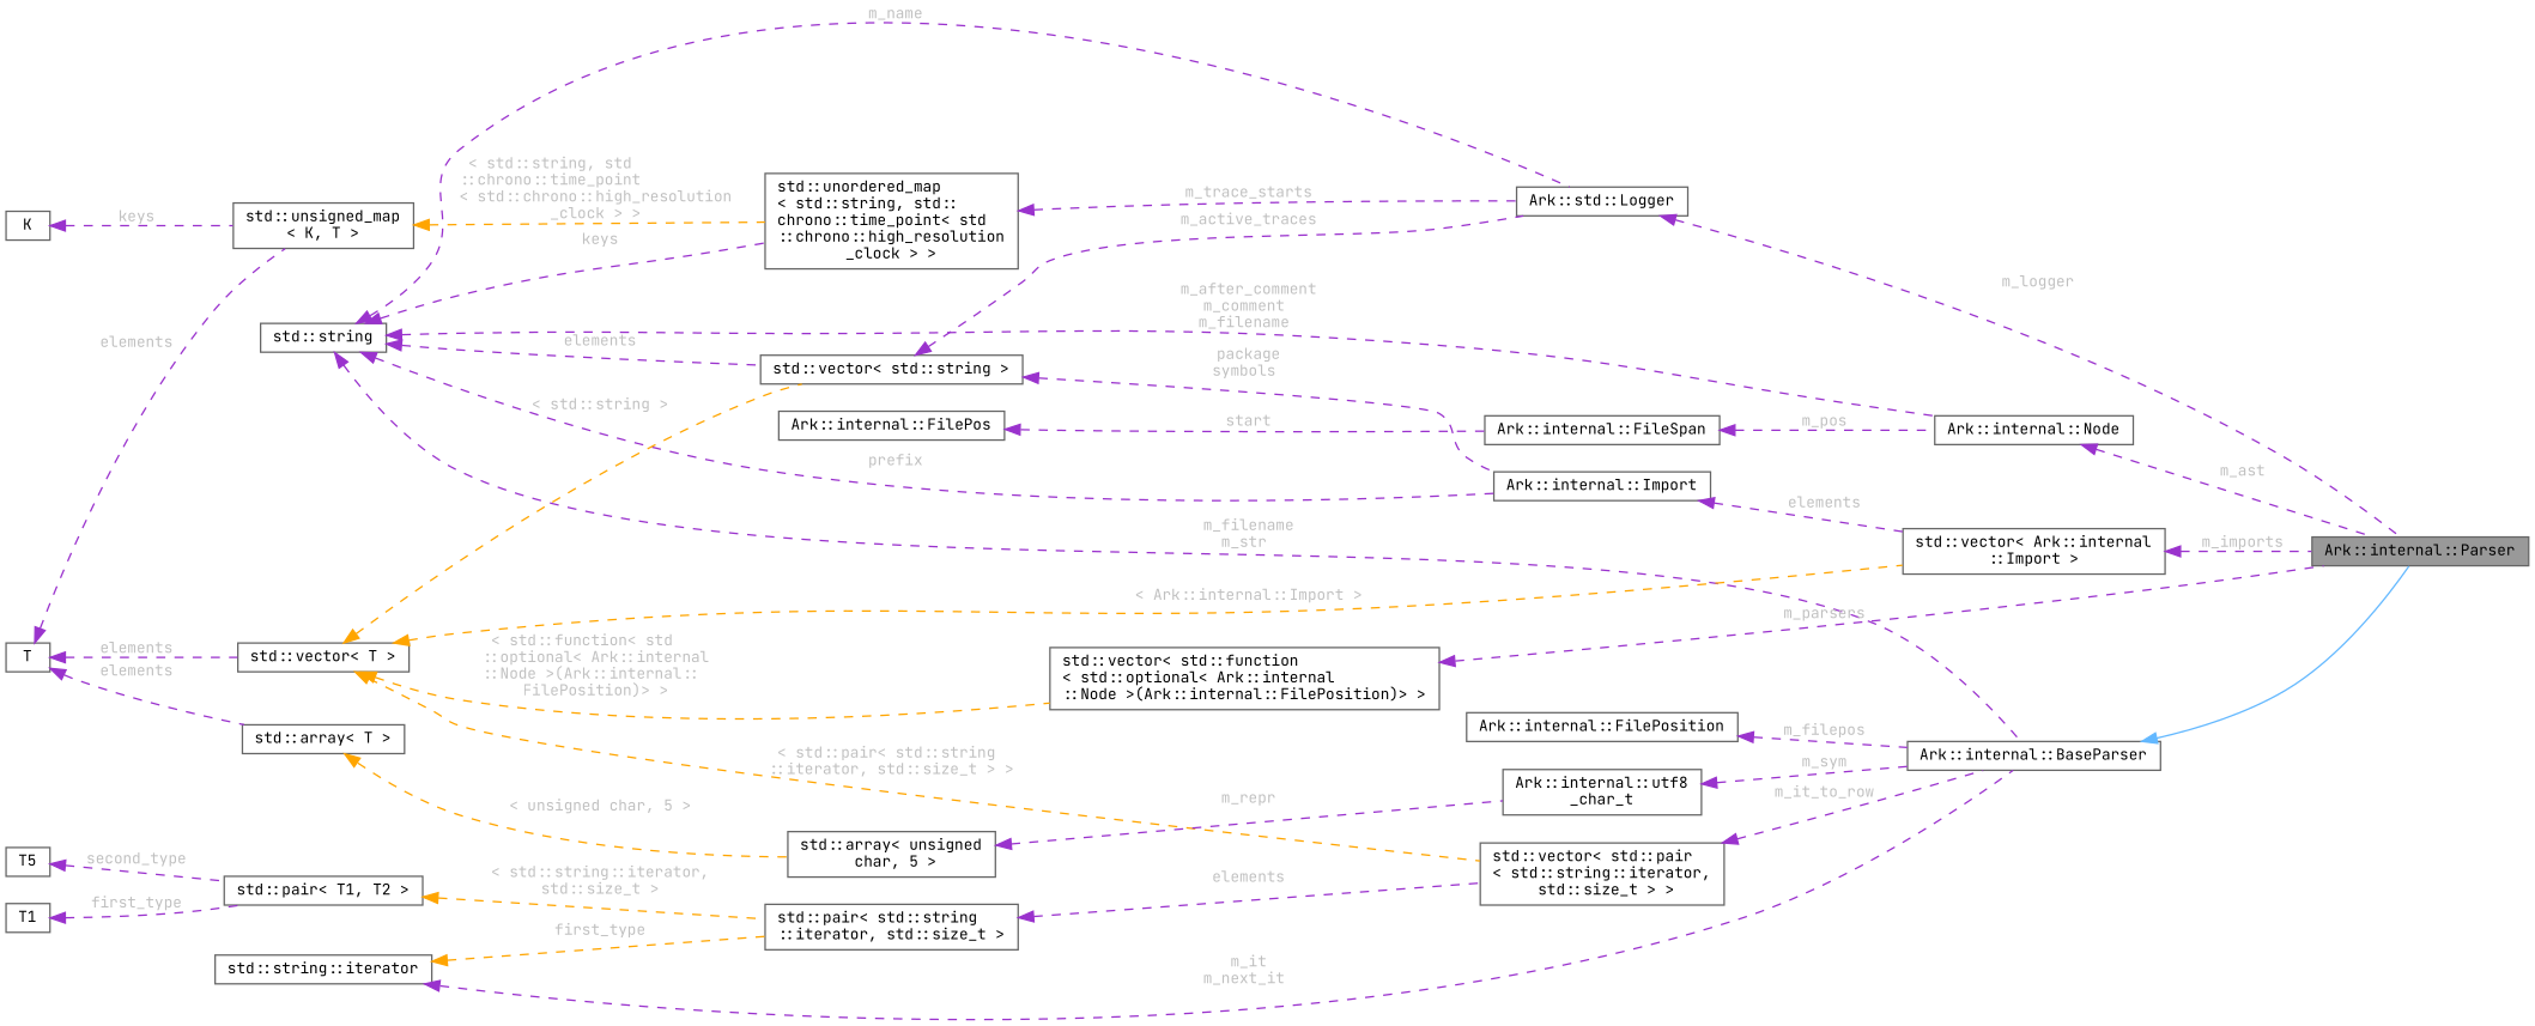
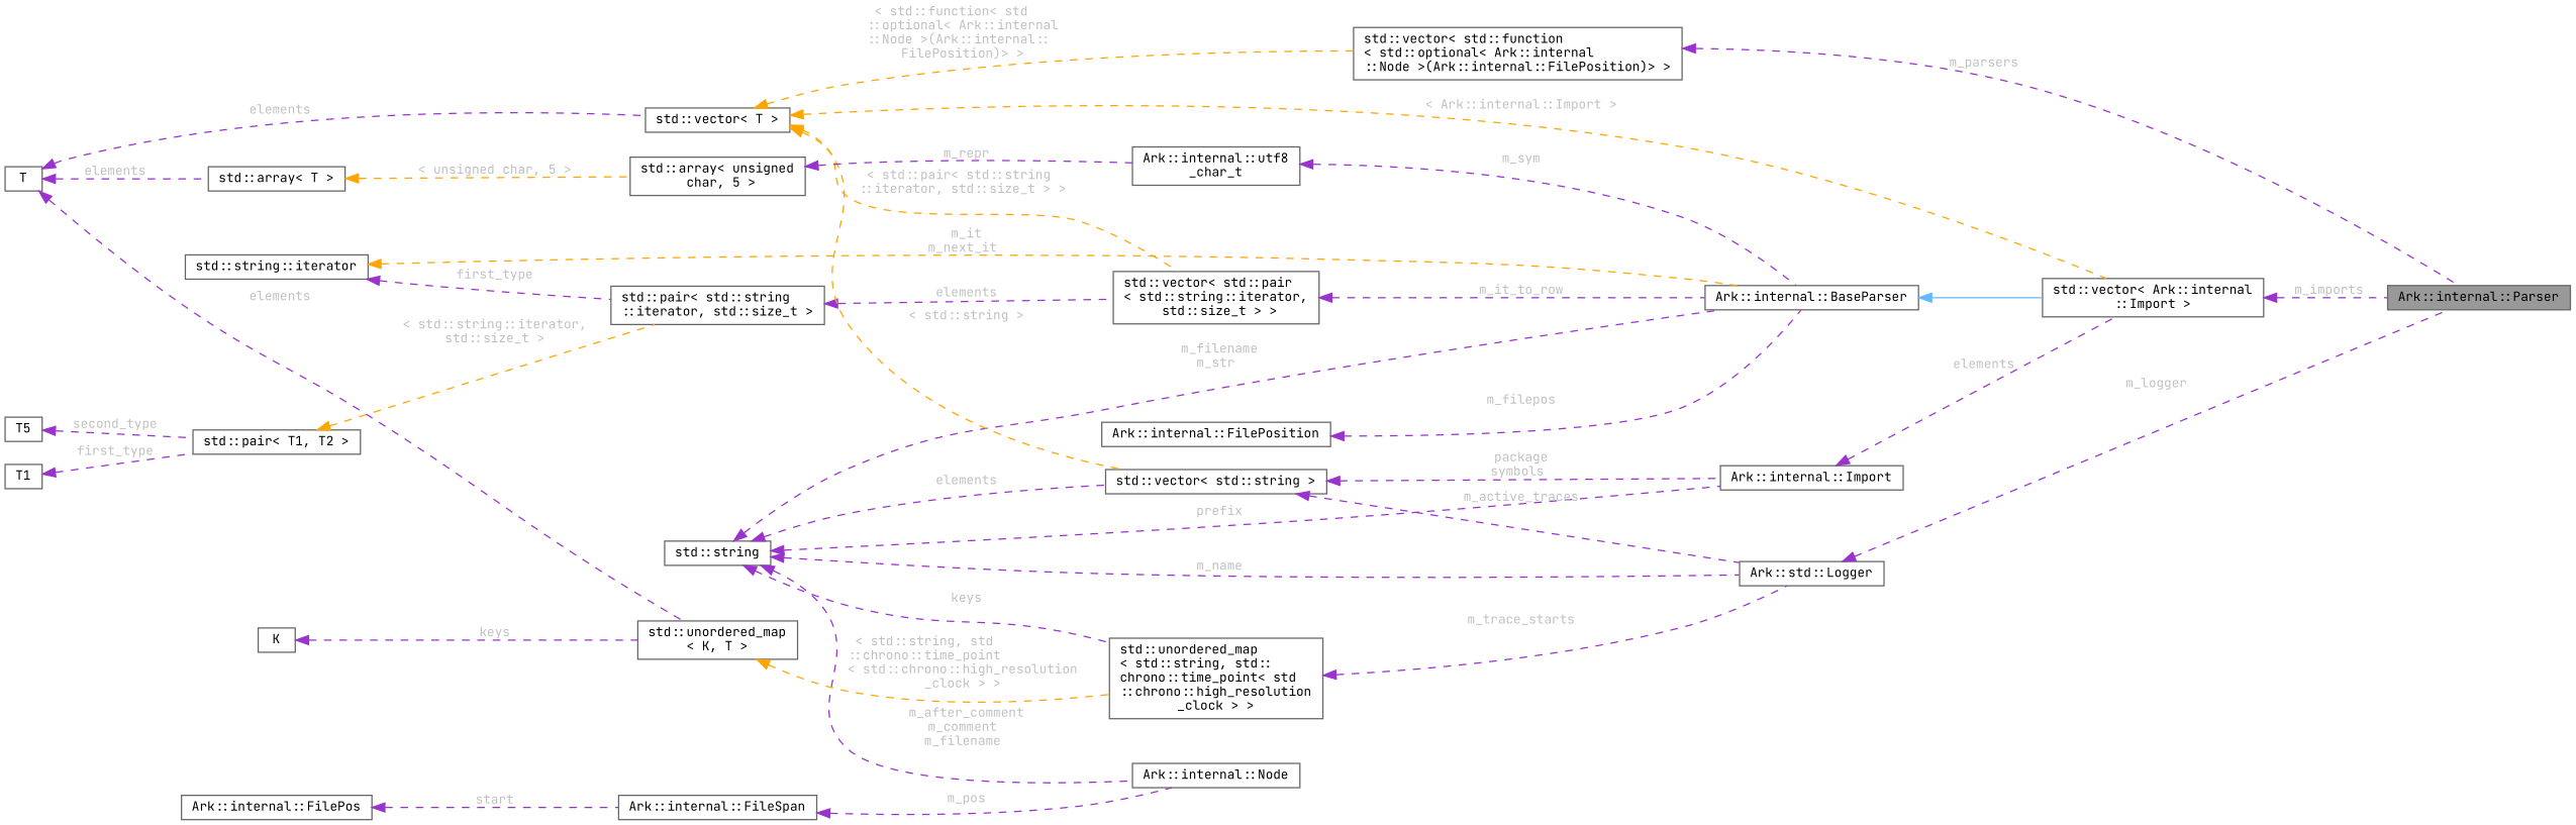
  digraph {
    fontname="JetBrains Mono"
    rankdir=LR
    node [color=gray40 fillcolor=white fontname="JetBrains Mono" fontsize=10 shape=box style=filled]
    edge [color=darkorchid3 dir=back fontname="JetBrains Mono" fontsize=10 labelfontname=Helvetica labelfontsize=10 style=dashed fontcolor=grey]
    n1 [fillcolor=grey60 fontcolor=black height=0.2 label="Ark::internal::Parser" width=0.4]
    n2 [height=0.2 label="Ark::internal::BaseParser" width=0.4]
    n3 [height=0.2 label="std::string" width=0.4]
    n4 [height=0.2 label="Ark::std::Logger" width=0.4]
    n5 [height=0.2 label="std::unordered_map\l\< std::string, std::\lchrono::time_point\< std\l::chrono::high_resolution\l_clock \> \>" width=0.4]
    n6 [height=0.2 label="std::vector\< std::string \>" width=0.4]
    n7 [height=0.2 label="Ark::internal::Node" width=0.4]
    n8 [height=0.2 label="Ark::internal::Import" width=0.4]
    n9 [height=0.2 label="std::vector\< Ark::internal\l::Import \>" width=0.4]
    n10 [height=0.2 label="std::vector\< std::pair\l\< std::string::iterator,\l std::size_t \> \>" width=0.4]
    n11 [height=0.2 label="std::pair\< std::string\l::iterator, std::size_t \>" width=0.4]
    n12 [height=0.2 label="std::string::iterator" width=0.4]
    n13 [height=0.2 label="std::pair\< T1, T2 \>" width=0.4]
    n14 [height=0.2 label=T1 width=0.4]
    n15 [height=0.2 label=T5 width=0.4]
    n16 [height=0.2 label="std::vector\< T \>" width=0.4]
    n17 [height=0.2 label="std::vector\< std::function\l\< std::optional\< Ark::internal\l::Node \>(Ark::internal::FilePosition)\> \>" width=0.4]
    n18 [height=0.2 label=T width=0.4]
    n19 [height=0.2 label="std::array\< T \>" width=0.4]
-   n20 [height=0.2 label="std::unsigned_map\l\< K, T \>" width=0.4]
+   n20 [height=0.2 label="std::unordered_map\l\< K, T \>" width=0.4]
    n21 [height=0.2 label="std::array\< unsigned\l char, 5 \>" width=0.4]
    n22 [height=0.2 label="Ark::internal::utf8\l_char_t" width=0.4]
    n23 [height=0.2 label="Ark::internal::FilePosition" width=0.4]
    n24 [height=0.2 label=K width=0.4]
    n25 [height=0.2 label="Ark::internal::FileSpan" width=0.4]
    n26 [height=0.2 label="Ark::internal::FilePos" width=0.4]
-   n2 -> n1 [color=steelblue1 style=solid fontcolor=""]
+   n2 -> n9 [color=steelblue1 style=solid fontcolor=""]
    n3 -> n2 [label=" m_filename\nm_str"]
    n3 -> n4 [label=" m_name"]
    n3 -> n5 [label=" keys"]
    n3 -> n6 [label=" elements"]
    n3 -> n7 [label=" m_after_comment\nm_comment\nm_filename"]
    n3 -> n8 [label=" prefix"]
    n4 -> n1 [label=" m_logger"]
    n5 -> n4 [label=" m_trace_starts"]
    n6 -> n4 [label=" m_active_traces"]
    n6 -> n8 [label=" package\nsymbols"]
-   n7 -> n1 [label=" m_ast"]
    n8 -> n9 [label=" elements"]
    n9 -> n1 [label=" m_imports"]
    n10 -> n2 [label=" m_it_to_row"]
    n11 -> n10 [label=" elements"]
-   n12 -> n2 [label=" m_it\nm_next_it"]
-   n12 -> n11 [color=orange label=" first_type"]
+   n12 -> n2 [color=orange label=" m_it\nm_next_it"]
+   n12 -> n11 [label=" first_type"]
    n13 -> n11 [color=orange label=" \< std::string::iterator,\l std::size_t \>"]
    n14 -> n13 [label=" first_type"]
    n15 -> n13 [label=" second_type"]
    n16 -> n6 [color=orange label=" \< std::string \>"]
    n16 -> n9 [color=orange label=" \< Ark::internal::Import \>"]
    n16 -> n10 [color=orange label=" \< std::pair\< std::string\l::iterator, std::size_t \> \>"]
    n16 -> n17 [color=orange label=" \< std::function\< std\l::optional\< Ark::internal\l::Node \>(Ark::internal::\lFilePosition)\> \>"]
    n17 -> n1 [label=" m_parsers"]
    n18 -> n16 [label=" elements"]
    n18 -> n19 [label=" elements"]
    n18 -> n20 [label=" elements"]
    n19 -> n21 [color=orange label=" \< unsigned char, 5 \>"]
    n20 -> n5 [color=orange label=" \< std::string, std\l::chrono::time_point\l\< std::chrono::high_resolution\l_clock \> \>"]
    n21 -> n22 [label=" m_repr"]
    n22 -> n2 [label=" m_sym"]
    n23 -> n2 [label=" m_filepos"]
    n24 -> n20 [label=" keys"]
    n25 -> n7 [label=" m_pos"]
    n26 -> n25 [label=" start"]
  }
